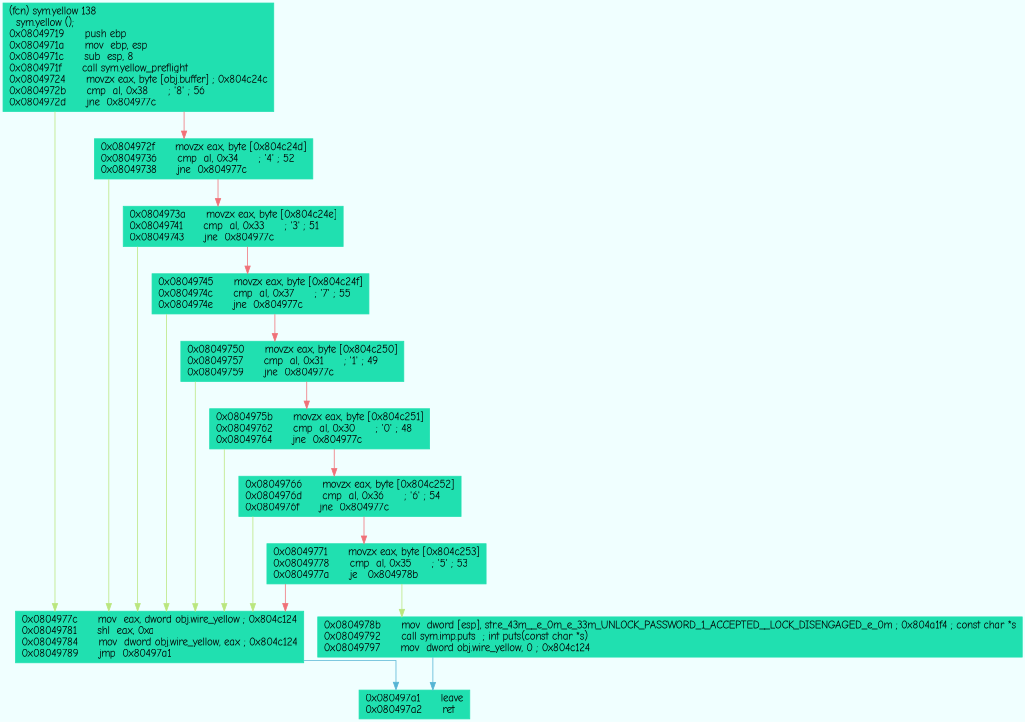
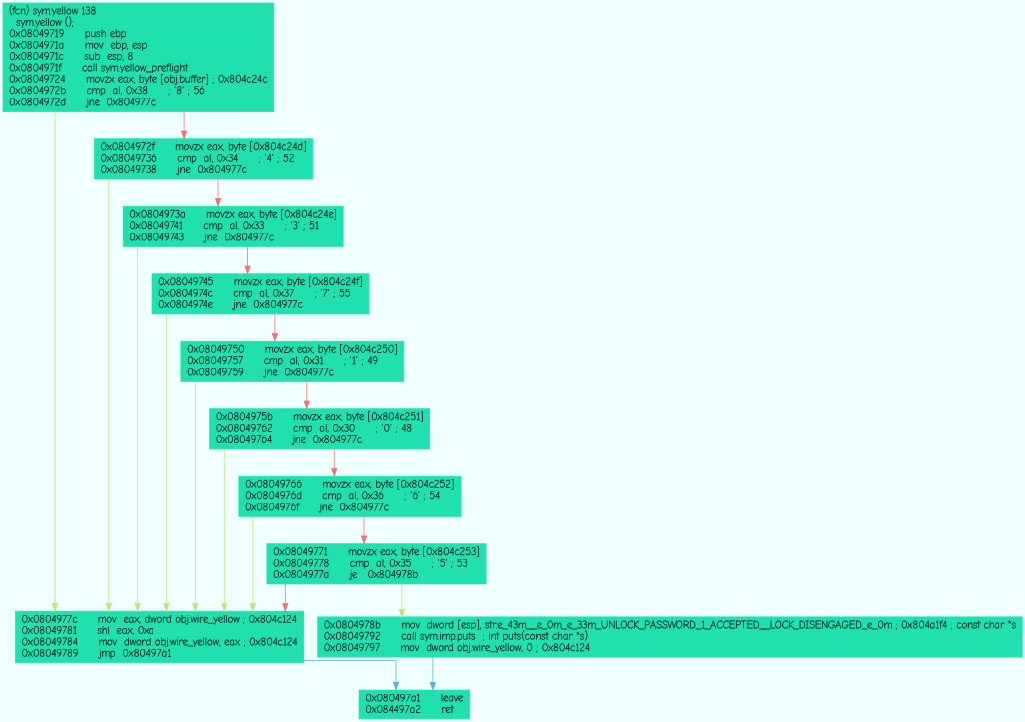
  digraph {
    bgcolor=azure
    fontname="Comic Neue"
    fontsize=8
    splines=ortho
    node [color="#20e0b0" fillcolor="#20e0b0" fontname="Comic Neue" shape=box style=filled]
    edge [arrowhead=normal color="#bae67e" fontname="Comic Neue"]
    n1 [label="(fcn) sym.yellow 138\l  sym.yellow ();\l0x08049719      push ebp\l0x0804971a      mov  ebp, esp\l0x0804971c      sub  esp, 8\l0x0804971f      call sym.yellow_preflight\l0x08049724      movzx eax, byte [obj.buffer] ; 0x804c24c\l0x0804972b      cmp  al, 0x38      ; '8' ; 56\l0x0804972d      jne  0x804977c\l"]
    n2 [label="0x0804977c      mov  eax, dword obj.wire_yellow ; 0x804c124\l0x08049781      shl  eax, 0xa\l0x08049784      mov  dword obj.wire_yellow, eax ; 0x804c124\l0x08049789      jmp  0x80497a1\l"]
    n3 [label="0x0804972f      movzx eax, byte [0x804c24d]\l0x08049736      cmp  al, 0x34      ; '4' ; 52\l0x08049738      jne  0x804977c\l"]
-   n4 [label="0x080497a1      leave\l0x080497a2      ret\l"]
+   n4 [label="0x080497a1      leave\l0x084497a2      ret\l"]
    n5 [label="0x0804973a      movzx eax, byte [0x804c24e]\l0x08049741      cmp  al, 0x33      ; '3' ; 51\l0x08049743      jne  0x804977c\l"]
    n6 [label="0x08049745      movzx eax, byte [0x804c24f]\l0x0804974c      cmp  al, 0x37      ; '7' ; 55\l0x0804974e      jne  0x804977c\l"]
    n7 [label="0x08049750      movzx eax, byte [0x804c250]\l0x08049757      cmp  al, 0x31      ; '1' ; 49\l0x08049759      jne  0x804977c\l"]
    n8 [label="0x0804975b      movzx eax, byte [0x804c251]\l0x08049762      cmp  al, 0x30      ; '0' ; 48\l0x08049764      jne  0x804977c\l"]
    n9 [label="0x08049766      movzx eax, byte [0x804c252]\l0x0804976d      cmp  al, 0x36      ; '6' ; 54\l0x0804976f      jne  0x804977c\l"]
    n10 [label="0x08049771      movzx eax, byte [0x804c253]\l0x08049778      cmp  al, 0x35      ; '5' ; 53\l0x0804977a      je   0x804978b\l"]
    n11 [label="0x0804978b      mov  dword [esp], str.e_43m__e_0m_e_33m_UNLOCK_PASSWORD_1_ACCEPTED__LOCK_DISENGAGED_e_0m ; 0x804a1f4 ; const char *s\l0x08049792      call sym.imp.puts  ; int puts(const char *s)\l0x08049797      mov  dword obj.wire_yellow, 0 ; 0x804c124\l"]
    n1 -> n2
    n1 -> n3 [color="#f07178"]
    n2 -> n4 [color="#55b4d4"]
    n3 -> n2
    n3 -> n5 [color="#f07178"]
    n5 -> n2
    n5 -> n6 [color="#f07178"]
    n6 -> n2
    n6 -> n7 [color="#f07178"]
    n7 -> n2
    n7 -> n8 [color="#f07178"]
    n8 -> n2
    n8 -> n9 [color="#f07178"]
    n9 -> n2
    n9 -> n10 [color="#f07178"]
    n10 -> n2 [color="#f07178"]
    n10 -> n11
    n11 -> n4 [color="#55b4d4"]
  }
